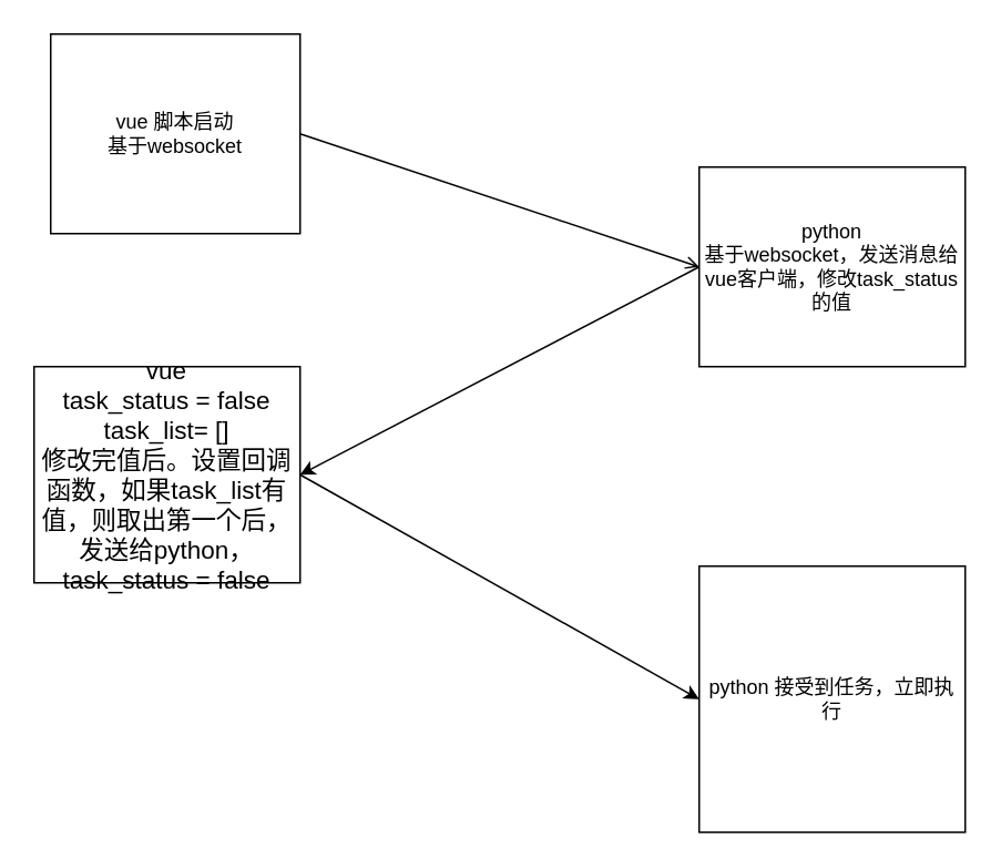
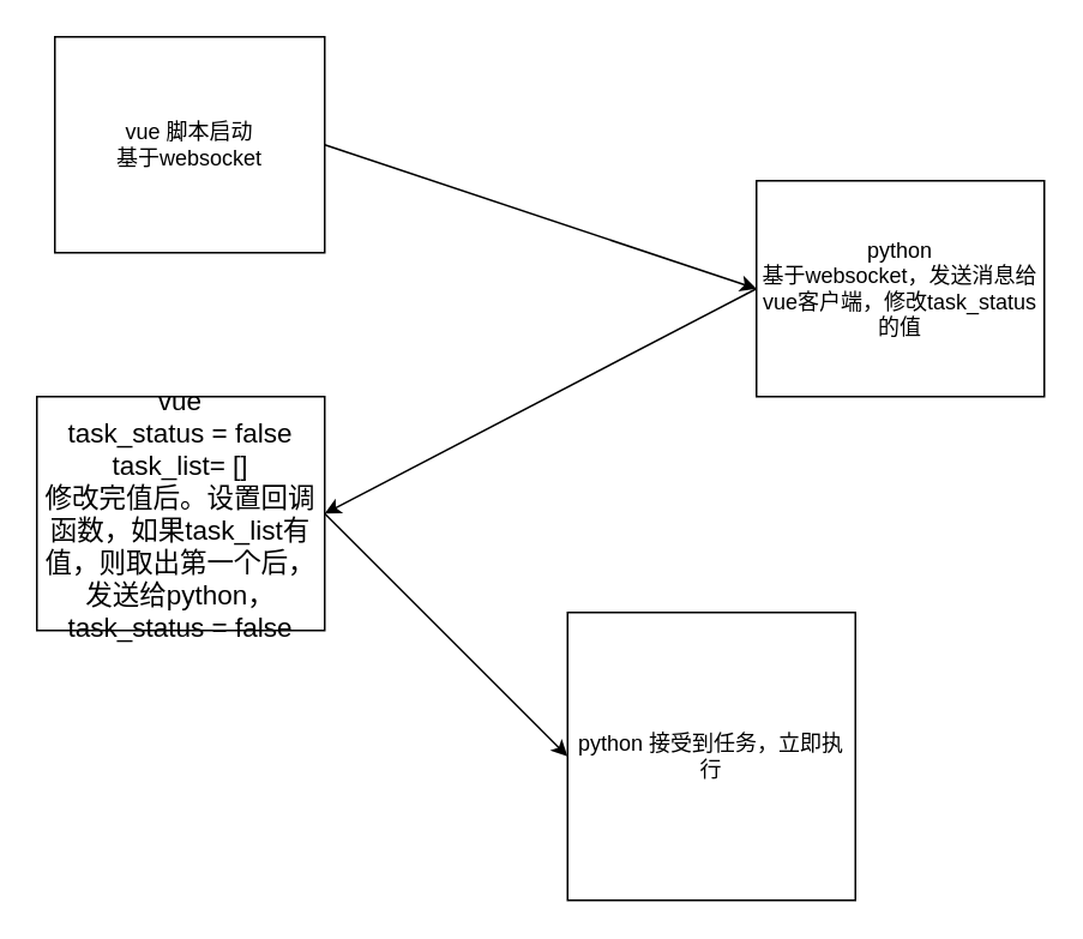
  <mxCell id="0" />
  <mxCell id="1" parent="0" />
  <mxCell id="2" value="&lt;font style=&quot;font-size: 15px;&quot;&gt;vue&lt;br&gt;task_status = false&lt;br&gt;task_list= []&lt;br&gt;修改完值后。设置回调函数，如果task_list有值，则取出第一个后，发送给python，task_status = false&lt;br&gt;&lt;/font&gt;" style="rounded=0;whiteSpace=wrap;html=1;" vertex="1" parent="1"><mxGeometry x="20" y="220" width="160" height="130" as="geometry" /></mxCell>
  <mxCell id="3" value="&lt;font style=&quot;font-size: 12px;&quot;&gt;python&lt;br&gt;基于websocket，发送消息给vue客户端，修改task_status 的值&lt;br&gt;&lt;/font&gt;" style="rounded=0;whiteSpace=wrap;html=1;fontSize=10;" vertex="1" parent="1"><mxGeometry x="420" y="100" width="160" height="120" as="geometry" /></mxCell>
  <mxCell id="4" value="vue 脚本启动&lt;br&gt;基于websocket" style="rounded=0;whiteSpace=wrap;html=1;fontSize=12;" vertex="1" parent="1"><mxGeometry x="30" y="20" width="150" height="120" as="geometry" /></mxCell>
- <mxCell id="5" value="" style="endArrow=open;html=1;fontSize=12;exitX=1;exitY=0.5;exitDx=0;exitDy=0;entryX=0;entryY=0.5;entryDx=0;entryDy=0;" edge="1" parent="1" source="4" target="3"><mxGeometry width="50" height="50" relative="1" as="geometry"><mxPoint x="430" y="370" as="sourcePoint" /><mxPoint x="480" y="320" as="targetPoint" /></mxGeometry></mxCell>
+ <mxCell id="5" value="" style="endArrow=classic;html=1;fontSize=12;exitX=1;exitY=0.5;exitDx=0;exitDy=0;entryX=0;entryY=0.5;entryDx=0;entryDy=0;" edge="1" parent="1" source="4" target="3"><mxGeometry width="50" height="50" relative="1" as="geometry"><mxPoint x="430" y="370" as="sourcePoint" /><mxPoint x="480" y="320" as="targetPoint" /></mxGeometry></mxCell>
  <mxCell id="6" value="" style="endArrow=classic;html=1;fontSize=12;entryX=1;entryY=0.5;entryDx=0;entryDy=0;exitX=0;exitY=0.5;exitDx=0;exitDy=0;" edge="1" parent="1" source="3" target="2"><mxGeometry width="50" height="50" relative="1" as="geometry"><mxPoint x="430" y="370" as="sourcePoint" /><mxPoint x="480" y="320" as="targetPoint" /></mxGeometry></mxCell>
- <mxCell id="7" value="python 接受到任务，立即执行" style="whiteSpace=wrap;html=1;aspect=fixed;fontSize=12;" vertex="1" parent="1"><mxGeometry x="420" y="340" width="160" height="160" as="geometry" /></mxCell>
+ <mxCell id="7" value="python 接受到任务，立即执行" style="whiteSpace=wrap;html=1;aspect=fixed;fontSize=12;" vertex="1" parent="1"><mxGeometry x="315" y="340" width="160" height="160" as="geometry" /></mxCell>
  <mxCell id="8" value="" style="endArrow=classic;html=1;fontSize=12;exitX=1;exitY=0.5;exitDx=0;exitDy=0;entryX=0;entryY=0.5;entryDx=0;entryDy=0;" edge="1" parent="1" source="2" target="7"><mxGeometry width="50" height="50" relative="1" as="geometry"><mxPoint x="430" y="450" as="sourcePoint" /><mxPoint x="480" y="400" as="targetPoint" /></mxGeometry></mxCell>
